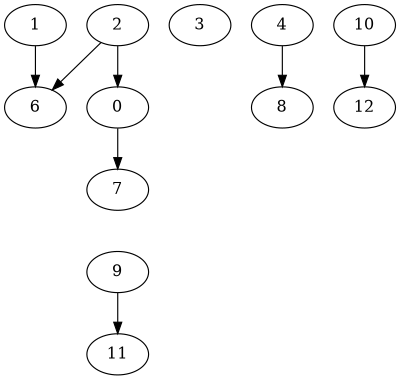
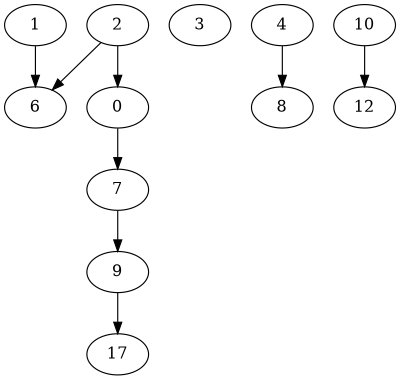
  digraph {
    1 [alpha=23.49]
    6 [alpha=27.64]
    2 [alpha=39.37]
    n4 [alpha=31.95 label=0]
    7 [alpha=43.21]
    9 [alpha=26.41]
    3 [alpha=39.23]
    4 [alpha=20.60]
    8 [alpha=36.49]
-   11 [alpha=28.65]
+   11 [alpha=28.65 label=17]
    10 [alpha=29.12]
    12 [alpha=32.91]
    1 -> 6
    2 -> 6
    2 -> n4
    n4 -> 7
+   7 -> 9
    9 -> 11
    4 -> 8
    10 -> 12
  }
